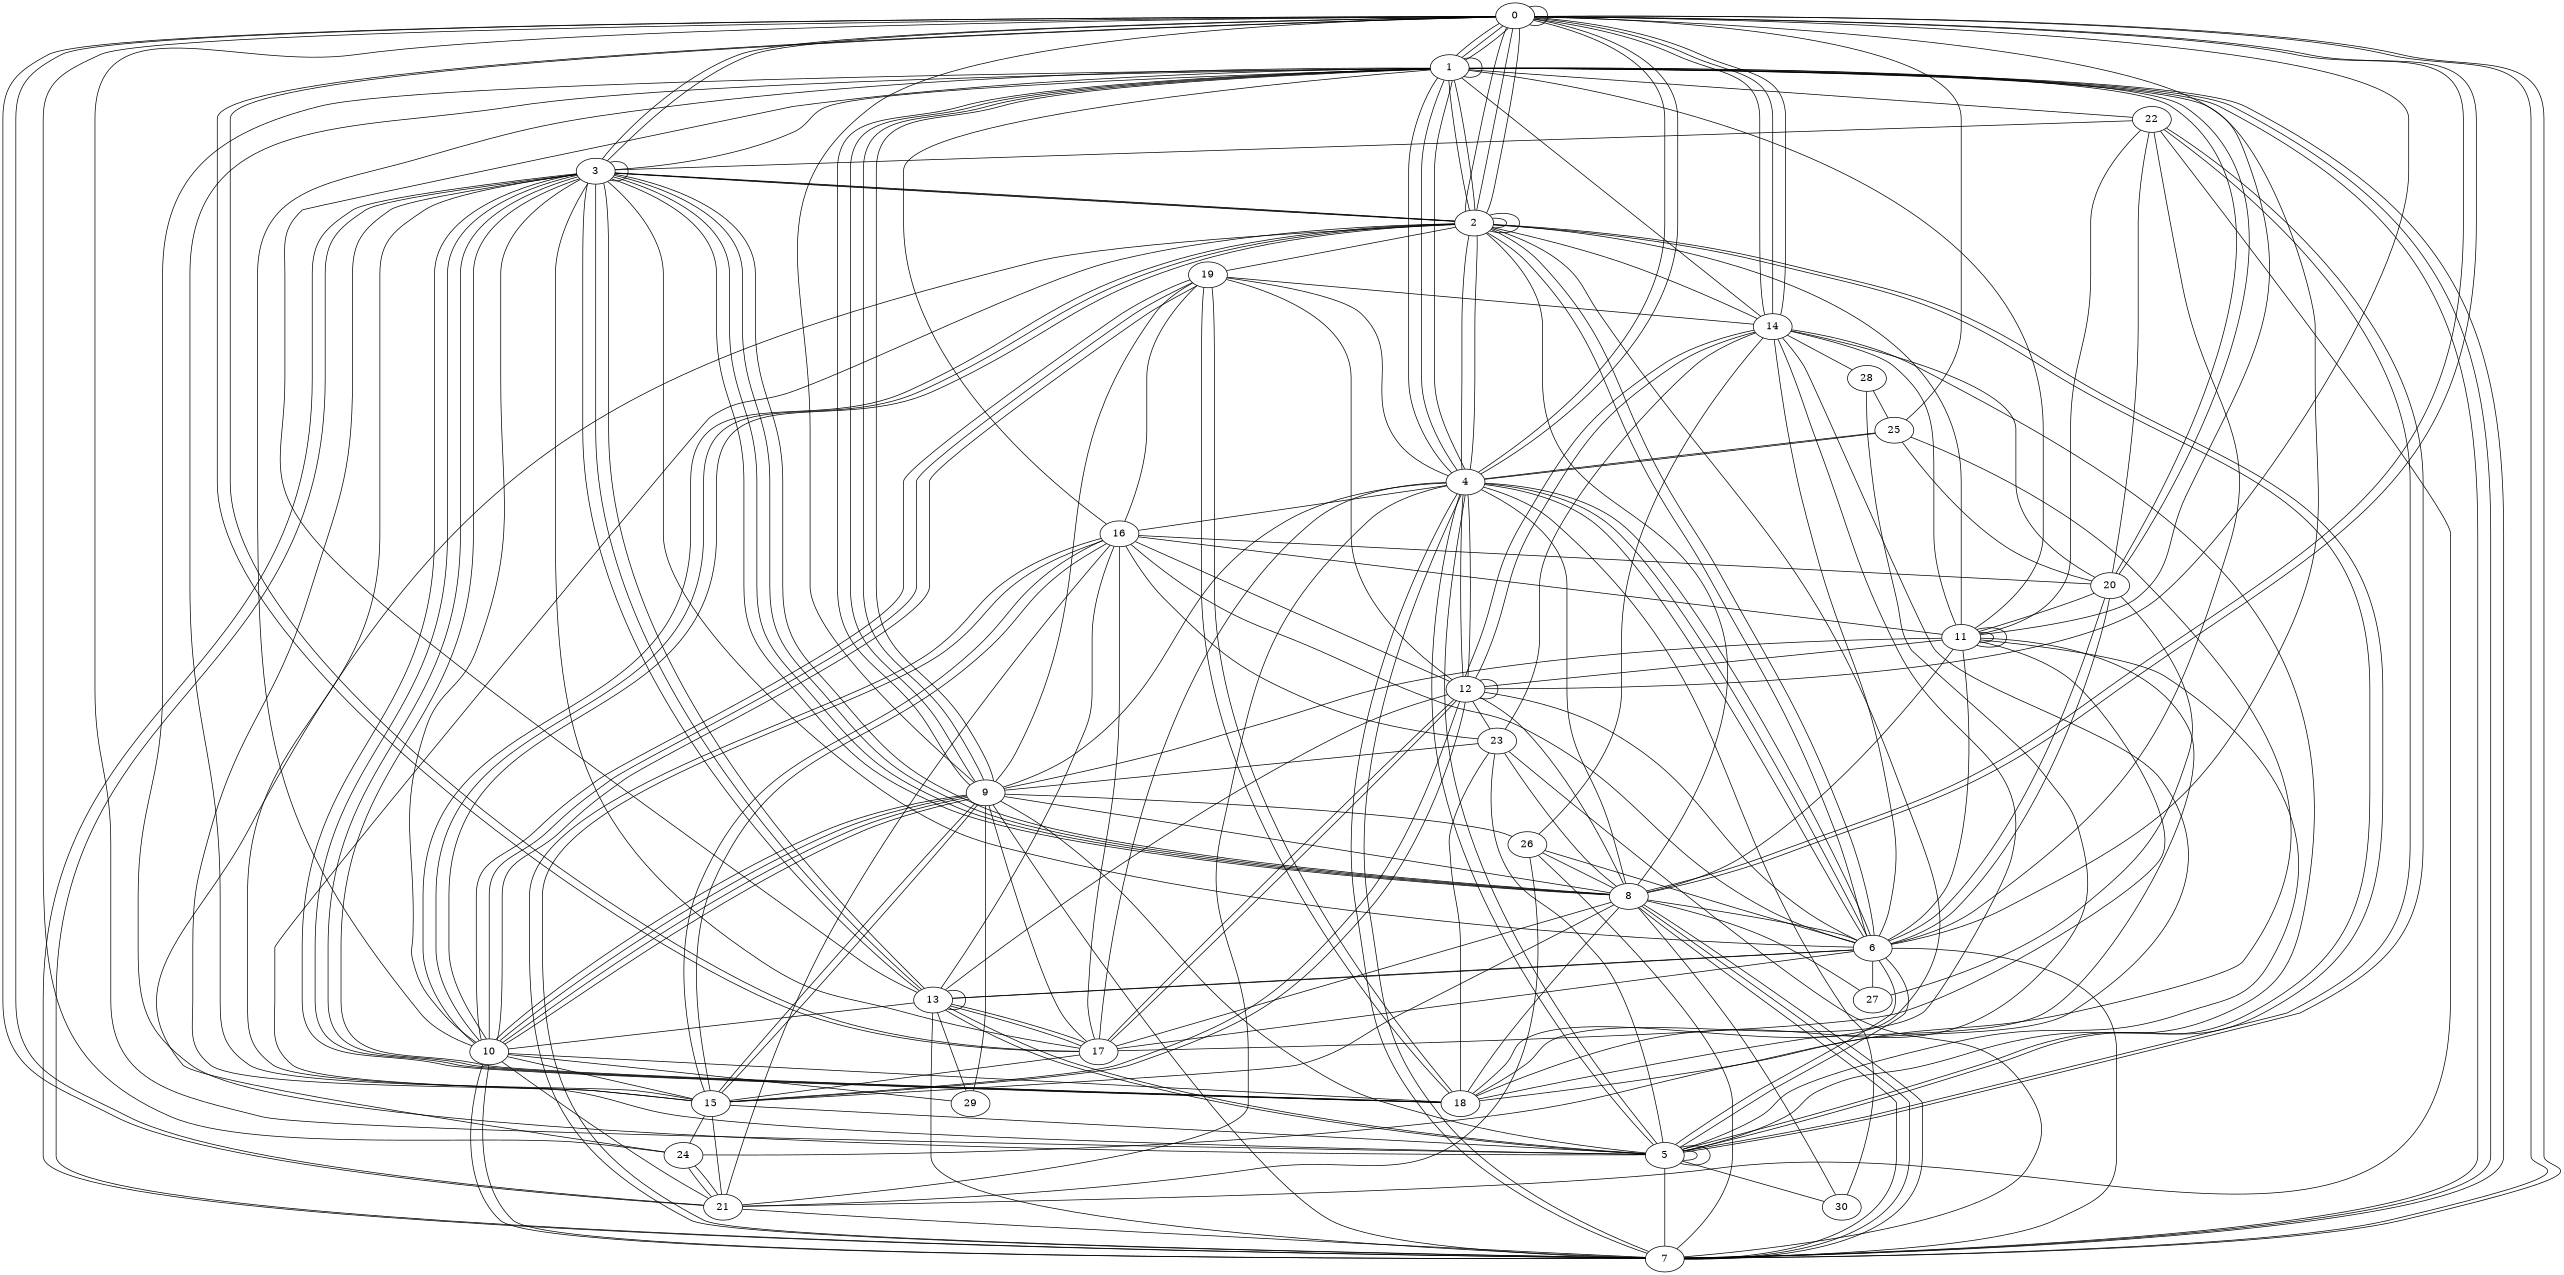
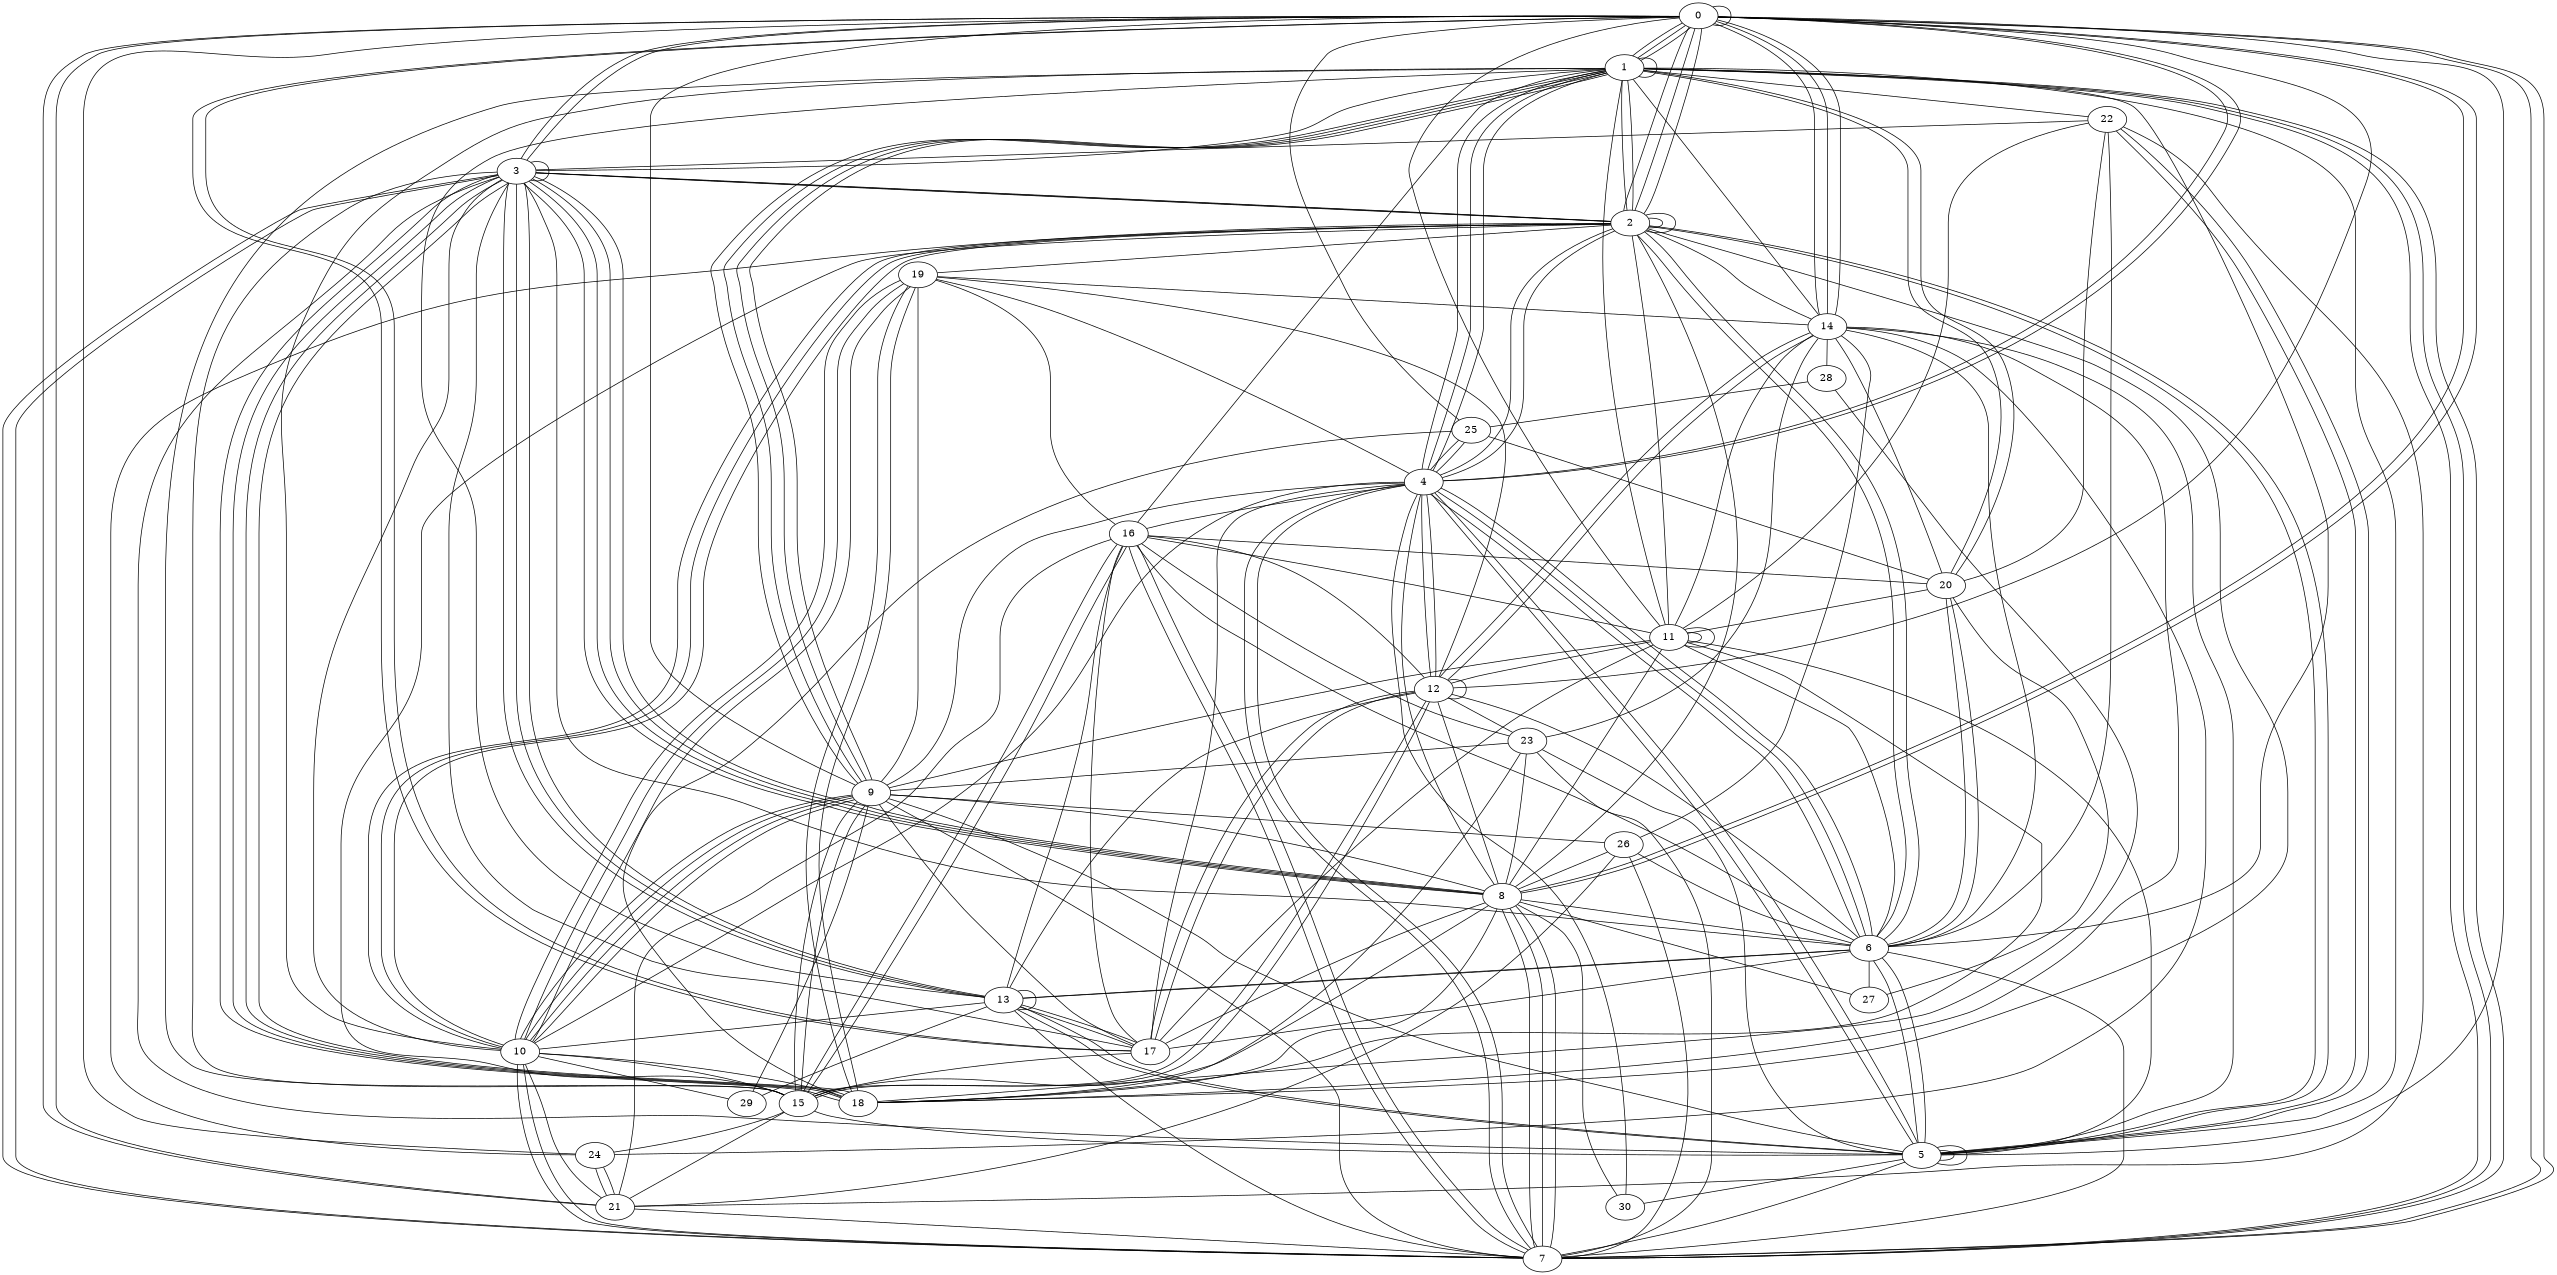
  graph {
    0
    1
    2
    3
    5
    8
    14
    17
    21
    24
    25
    4
    7
    9
    15
    22
    6
    10
    18
    19
    13
    23
    30
    12
    11
    26
    20
    28
    16
    27
    29
    0 -- 0
    0 -- 1
    0 -- 2
    0 -- 3
    0 -- 3
    0 -- 5
    0 -- 8
    0 -- 14
    0 -- 17
    0 -- 17
    0 -- 21
    0 -- 24
    0 -- 25
    1 -- 0
    1 -- 0
    1 -- 1
    1 -- 2
    1 -- 3
    1 -- 5
    1 -- 4
    1 -- 4
    1 -- 4
    1 -- 7
    1 -- 7
    1 -- 9
    1 -- 9
    1 -- 9
    1 -- 15
    1 -- 22
    2 -- 0
    2 -- 0
    2 -- 1
    2 -- 2
    2 -- 2
    2 -- 5
    2 -- 5
    2 -- 8
    2 -- 24
    2 -- 4
    2 -- 15
    2 -- 6
    2 -- 10
    2 -- 10
    2 -- 18
    2 -- 19
    3 -- 2
    3 -- 2
    3 -- 2
    3 -- 3
    3 -- 5
    3 -- 17
    3 -- 10
    3 -- 18
    3 -- 18
    3 -- 13
    5 -- 5
    5 -- 5
    5 -- 4
    5 -- 7
    5 -- 9
    5 -- 22
    5 -- 13
    5 -- 13
    5 -- 23
    5 -- 30
    8 -- 0
    8 -- 3
    8 -- 3
    8 -- 3
    8 -- 3
    8 -- 17
    8 -- 7
    8 -- 9
    8 -- 15
    8 -- 6
    8 -- 18
    8 -- 23
    8 -- 12
    14 -- 0
    14 -- 0
    14 -- 1
    14 -- 2
    14 -- 5
    14 -- 6
    14 -- 18
    14 -- 23
    14 -- 12
    14 -- 11
    14 -- 26
    14 -- 20
    14 -- 28
    17 -- 15
    17 -- 13
    21 -- 0
    21 -- 7
    21 -- 22
    21 -- 10
    21 -- 26
    21 -- 16
    24 -- 14
    24 -- 21
    24 -- 21
    25 -- 4
    25 -- 20
    4 -- 0
    4 -- 0
    4 -- 2
    4 -- 5
    4 -- 8
    4 -- 17
    4 -- 25
    4 -- 6
    4 -- 6
-   4 -- 21
+   4 -- 10
    4 -- 16
    7 -- 0
    7 -- 0
    7 -- 1
    7 -- 3
    7 -- 3
    7 -- 8
    7 -- 8
    7 -- 4
    7 -- 4
    7 -- 9
    7 -- 6
    7 -- 13
    7 -- 23
    7 -- 26
    7 -- 16
    9 -- 0
    9 -- 1
    9 -- 17
    9 -- 4
    9 -- 10
    9 -- 19
    9 -- 26
    15 -- 3
    15 -- 5
    15 -- 21
    15 -- 24
    15 -- 9
    15 -- 9
    15 -- 12
    15 -- 12
    22 -- 3
    22 -- 5
    22 -- 6
    22 -- 20
    6 -- 1
    6 -- 2
    6 -- 3
    6 -- 5
    6 -- 5
    6 -- 17
    6 -- 4
    6 -- 13
    6 -- 13
    6 -- 11
    6 -- 26
    6 -- 16
    6 -- 27
    10 -- 1
    10 -- 2
    10 -- 7
    10 -- 7
    10 -- 9
    10 -- 9
    10 -- 9
    10 -- 15
    10 -- 18
    10 -- 19
    10 -- 19
    10 -- 19
    10 -- 29
    18 -- 3
    18 -- 3
    18 -- 25
    18 -- 23
    18 -- 11
    18 -- 28
    19 -- 14
    19 -- 4
    19 -- 18
    19 -- 18
    13 -- 1
    13 -- 3
    13 -- 3
    13 -- 17
    13 -- 10
    13 -- 13
    13 -- 12
    13 -- 16
    23 -- 9
    23 -- 16
    30 -- 8
    30 -- 4
    12 -- 0
    12 -- 14
    12 -- 17
    12 -- 17
    12 -- 4
    12 -- 4
    12 -- 6
    12 -- 19
    12 -- 23
    12 -- 12
    12 -- 16
    11 -- 0
    11 -- 1
    11 -- 2
    11 -- 5
    11 -- 8
    11 -- 17
    11 -- 9
    11 -- 22
    11 -- 12
    11 -- 11
    11 -- 11
    26 -- 8
    20 -- 1
    20 -- 1
    20 -- 6
    20 -- 6
    20 -- 11
    28 -- 25
    16 -- 1
    16 -- 17
    16 -- 7
    16 -- 15
    16 -- 15
    16 -- 19
    16 -- 11
    16 -- 20
    27 -- 8
    27 -- 20
    29 -- 9
    29 -- 13
  }
